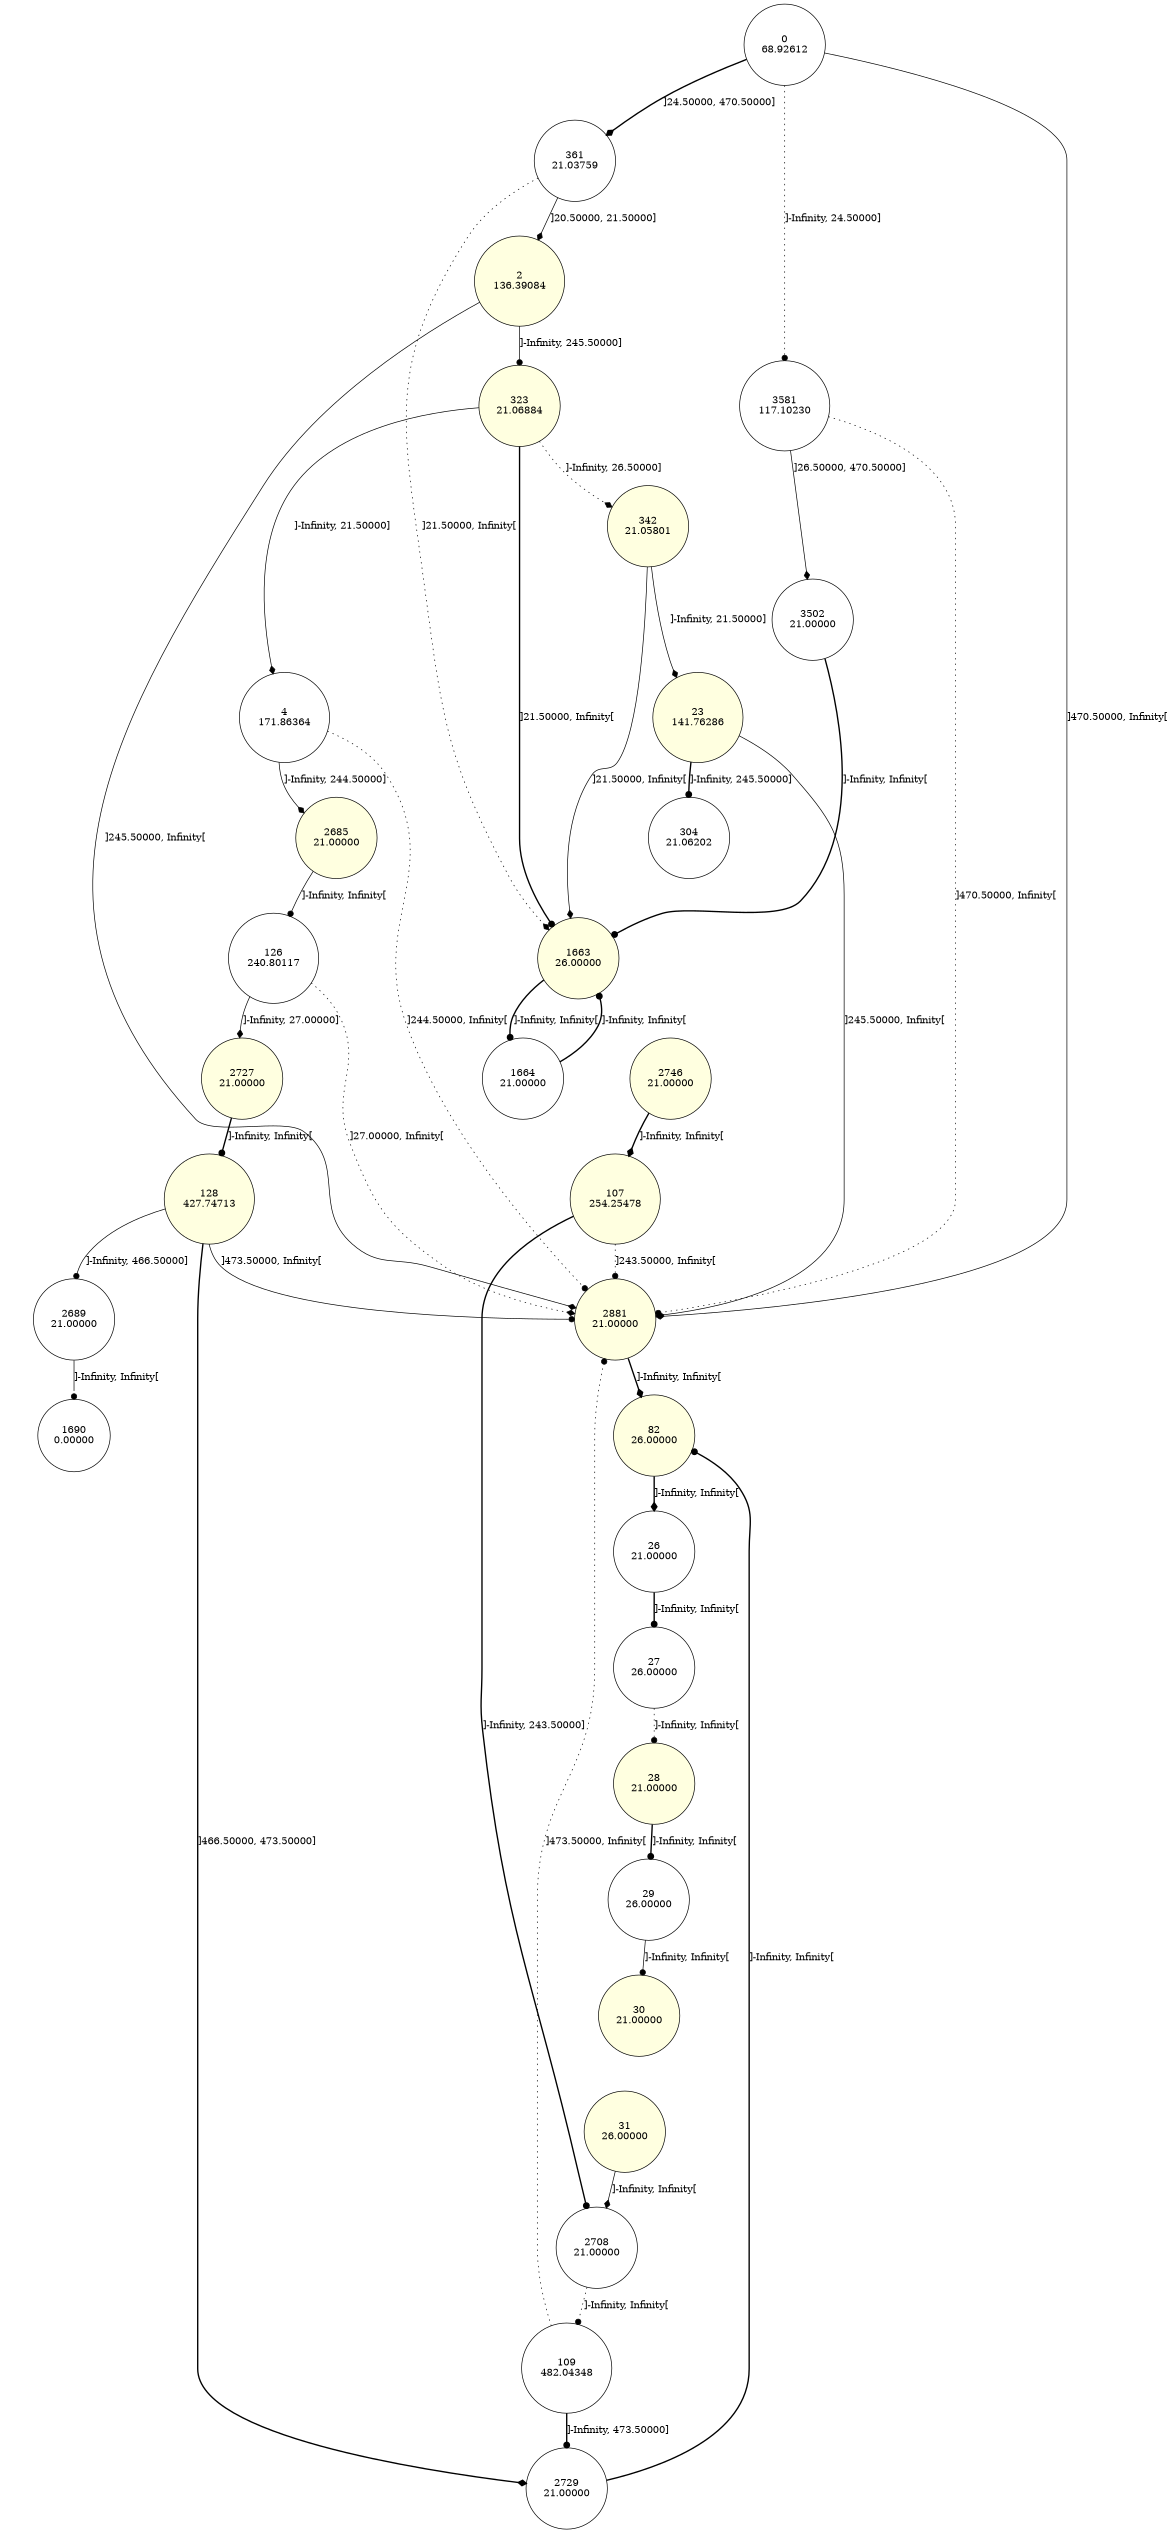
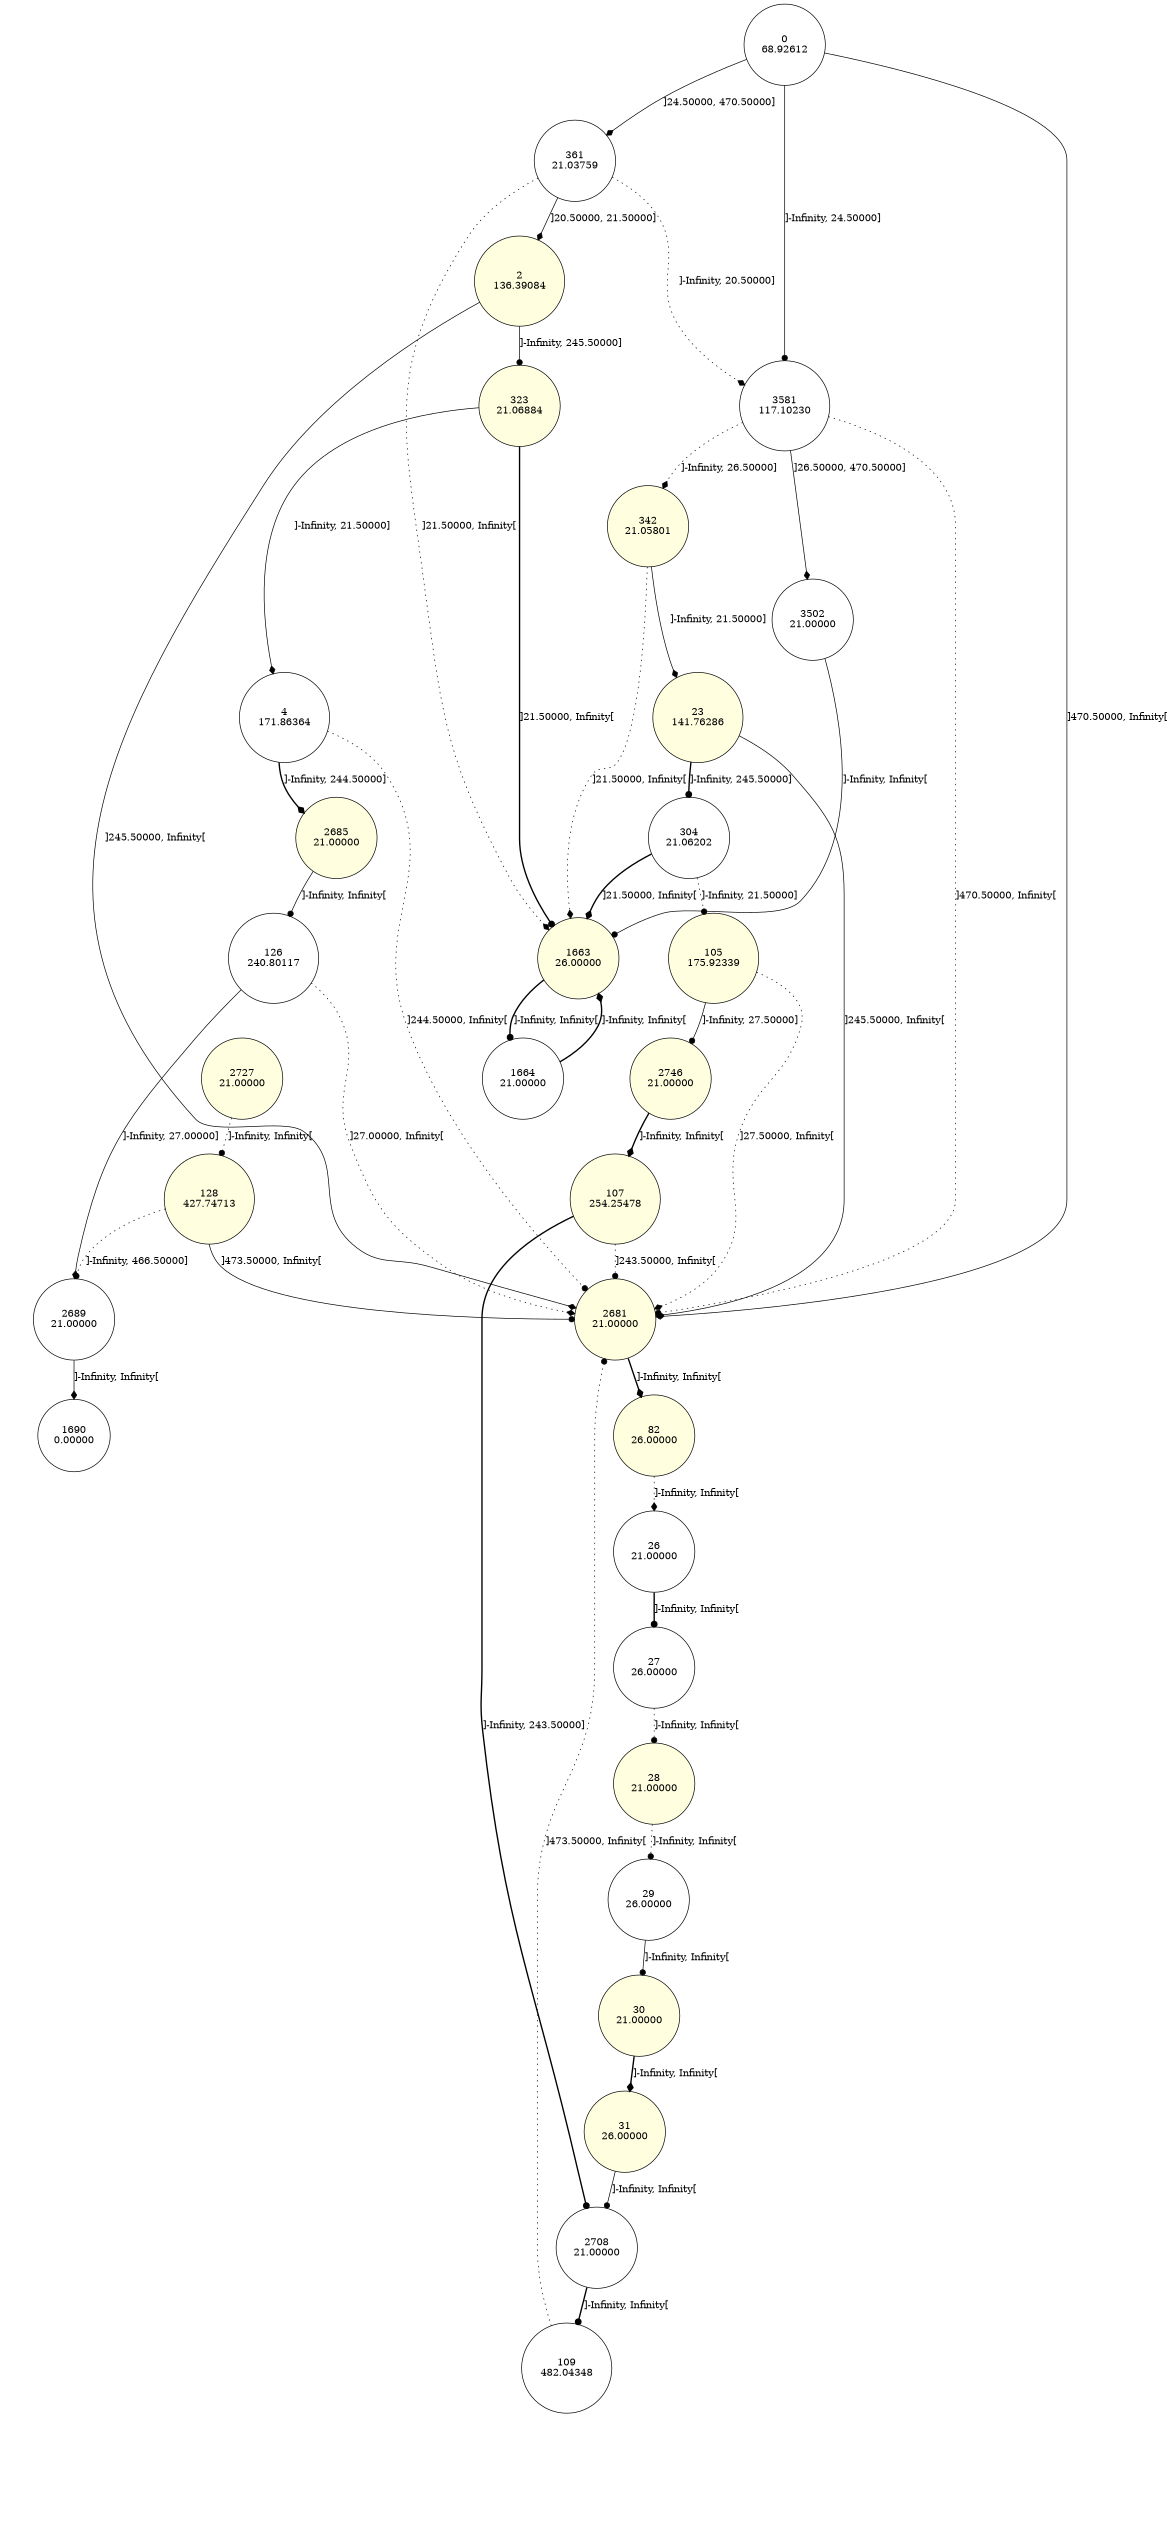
  digraph {
    node [fillcolor=white shape=circle style=filled]
    edge [arrowhead=dot style=solid]
    n1 [label="0\n68.92612"]
    n2 [label="3581\n117.10230"]
    n3 [label="361\n21.03759"]
-   n4 [fillcolor=lightyellow label="2881\n21.00000"]
+   n4 [fillcolor=lightyellow label="2681\n21.00000"]
    n5 [fillcolor=lightyellow label="342\n21.05801"]
    n6 [label="3502\n21.00000"]
    n7 [fillcolor=lightyellow label="2\n136.39084"]
    n8 [fillcolor=lightyellow label="1663\n26.00000"]
    n9 [fillcolor=lightyellow label="82\n26.00000"]
    n10 [fillcolor=lightyellow label="23\n141.76286"]
    n11 [fillcolor=lightyellow label="323\n21.06884"]
    n12 [label="1664\n21.00000"]
    n13 [label="26\n21.00000"]
    n14 [label="27\n26.00000"]
    n15 [fillcolor=lightyellow label="28\n21.00000"]
    n16 [label="29\n26.00000"]
    n17 [fillcolor=lightyellow label="30\n21.00000"]
    n18 [fillcolor=lightyellow label="31\n26.00000"]
    n19 [label="2708\n21.00000"]
    n20 [label="109\n482.04348"]
-   n21 [label="2729\n21.00000"]
    n22 [label="4\n171.86364"]
    n23 [fillcolor=lightyellow label="2685\n21.00000"]
    n24 [label="126\n240.80117"]
    n25 [fillcolor=lightyellow label="2727\n21.00000"]
    n26 [fillcolor=lightyellow label="128\n427.74713"]
    n27 [label="2689\n21.00000"]
    n28 [label="1690\n0.00000"]
    n29 [label="304\n21.06202"]
+   n30 [fillcolor=lightyellow label="105\n175.92339"]
    n31 [fillcolor=lightyellow label="2746\n21.00000"]
    n32 [fillcolor=lightyellow label="107\n254.25478"]
-   n1 -> n2 [label="]-Infinity, 24.50000]" style=dotted]
-   n1 -> n3 [arrowhead=diamond label="]24.50000, 470.50000]" style=bold]
+   n1 -> n2 [label="]-Infinity, 24.50000]"]
+   n1 -> n3 [arrowhead=diamond label="]24.50000, 470.50000]"]
    n1 -> n4 [arrowhead=diamond label="]470.50000, Infinity["]
    n2 -> n4 [label="]470.50000, Infinity[" style=dotted]
-   n11 -> n5 [arrowhead=diamond label="]-Infinity, 26.50000]" style=dotted]
+   n2 -> n5 [arrowhead=diamond label="]-Infinity, 26.50000]" style=dotted]
    n2 -> n6 [arrowhead=diamond label="]26.50000, 470.50000]"]
+   n3 -> n2 [arrowhead=diamond label="]-Infinity, 20.50000]" style=dotted]
    n3 -> n7 [arrowhead=diamond label="]20.50000, 21.50000]"]
    n3 -> n8 [arrowhead=diamond label="]21.50000, Infinity[" style=dotted]
    n4 -> n9 [arrowhead=diamond label="]-Infinity, Infinity[" style=bold]
-   n5 -> n8 [arrowhead=diamond label="]21.50000, Infinity["]
+   n5 -> n8 [arrowhead=diamond label="]21.50000, Infinity[" style=dotted]
    n5 -> n10 [arrowhead=diamond label="]-Infinity, 21.50000]"]
-   n6 -> n8 [label="]-Infinity, Infinity[" style=bold]
+   n6 -> n8 [label="]-Infinity, Infinity["]
    n7 -> n4 [arrowhead=diamond label="]245.50000, Infinity["]
    n7 -> n11 [label="]-Infinity, 245.50000]"]
    n8 -> n12 [label="]-Infinity, Infinity[" style=bold]
-   n9 -> n13 [arrowhead=diamond label="]-Infinity, Infinity[" style=bold]
+   n9 -> n13 [arrowhead=diamond label="]-Infinity, Infinity[" style=dotted]
    n10 -> n4 [arrowhead=diamond label="]245.50000, Infinity["]
    n10 -> n29 [label="]-Infinity, 245.50000]" style=bold]
    n11 -> n8 [label="]21.50000, Infinity[" style=bold]
    n11 -> n22 [arrowhead=diamond label="]-Infinity, 21.50000]"]
-   n12 -> n8 [label="]-Infinity, Infinity[" style=bold]
+   n12 -> n8 [arrowhead=diamond label="]-Infinity, Infinity[" style=bold]
    n13 -> n14 [label="]-Infinity, Infinity[" style=bold]
    n14 -> n15 [label="]-Infinity, Infinity[" style=dotted]
-   n15 -> n16 [label="]-Infinity, Infinity[" style=bold]
+   n15 -> n16 [label="]-Infinity, Infinity[" style=dotted]
    n16 -> n17 [label="]-Infinity, Infinity["]
-   n18 -> n19 [arrowhead=diamond label="]-Infinity, Infinity["]
-   n19 -> n20 [label="]-Infinity, Infinity[" style=dotted]
+   n17 -> n18 [arrowhead=diamond label="]-Infinity, Infinity[" style=bold]
+   n18 -> n19 [label="]-Infinity, Infinity["]
+   n19 -> n20 [label="]-Infinity, Infinity[" style=bold]
    n20 -> n4 [label="]473.50000, Infinity[" style=dotted]
-   n20 -> n21 [label="]-Infinity, 473.50000]" style=bold]
-   n21 -> n9 [label="]-Infinity, Infinity[" style=bold]
    n22 -> n4 [label="]244.50000, Infinity[" style=dotted]
-   n22 -> n23 [arrowhead=diamond label="]-Infinity, 244.50000]"]
+   n22 -> n23 [arrowhead=diamond label="]-Infinity, 244.50000]" style=bold]
    n23 -> n24 [label="]-Infinity, Infinity["]
    n24 -> n4 [arrowhead=diamond label="]27.00000, Infinity[" style=dotted]
-   n24 -> n25 [arrowhead=diamond label="]-Infinity, 27.00000]"]
-   n25 -> n26 [label="]-Infinity, Infinity[" style=bold]
+   n24 -> n27 [arrowhead=diamond label="]-Infinity, 27.00000]"]
+   n25 -> n26 [label="]-Infinity, Infinity[" style=dotted]
    n26 -> n4 [label="]473.50000, Infinity["]
-   n26 -> n21 [arrowhead=diamond label="]466.50000, 473.50000]" style=bold]
-   n26 -> n27 [label="]-Infinity, 466.50000]"]
-   n27 -> n28 [label="]-Infinity, Infinity["]
+   n26 -> n27 [label="]-Infinity, 466.50000]" style=dotted]
+   n27 -> n28 [arrowhead=diamond label="]-Infinity, Infinity["]
+   n29 -> n8 [arrowhead=diamond label="]21.50000, Infinity[" style=bold]
+   n29 -> n30 [label="]-Infinity, 21.50000]" style=dotted]
+   n30 -> n4 [arrowhead=diamond label="]27.50000, Infinity[" style=dotted]
+   n30 -> n31 [label="]-Infinity, 27.50000]"]
    n31 -> n32 [arrowhead=diamond label="]-Infinity, Infinity[" style=bold]
    n32 -> n4 [label="]243.50000, Infinity[" style=dotted]
    n32 -> n19 [label="]-Infinity, 243.50000]" style=bold]
  }
